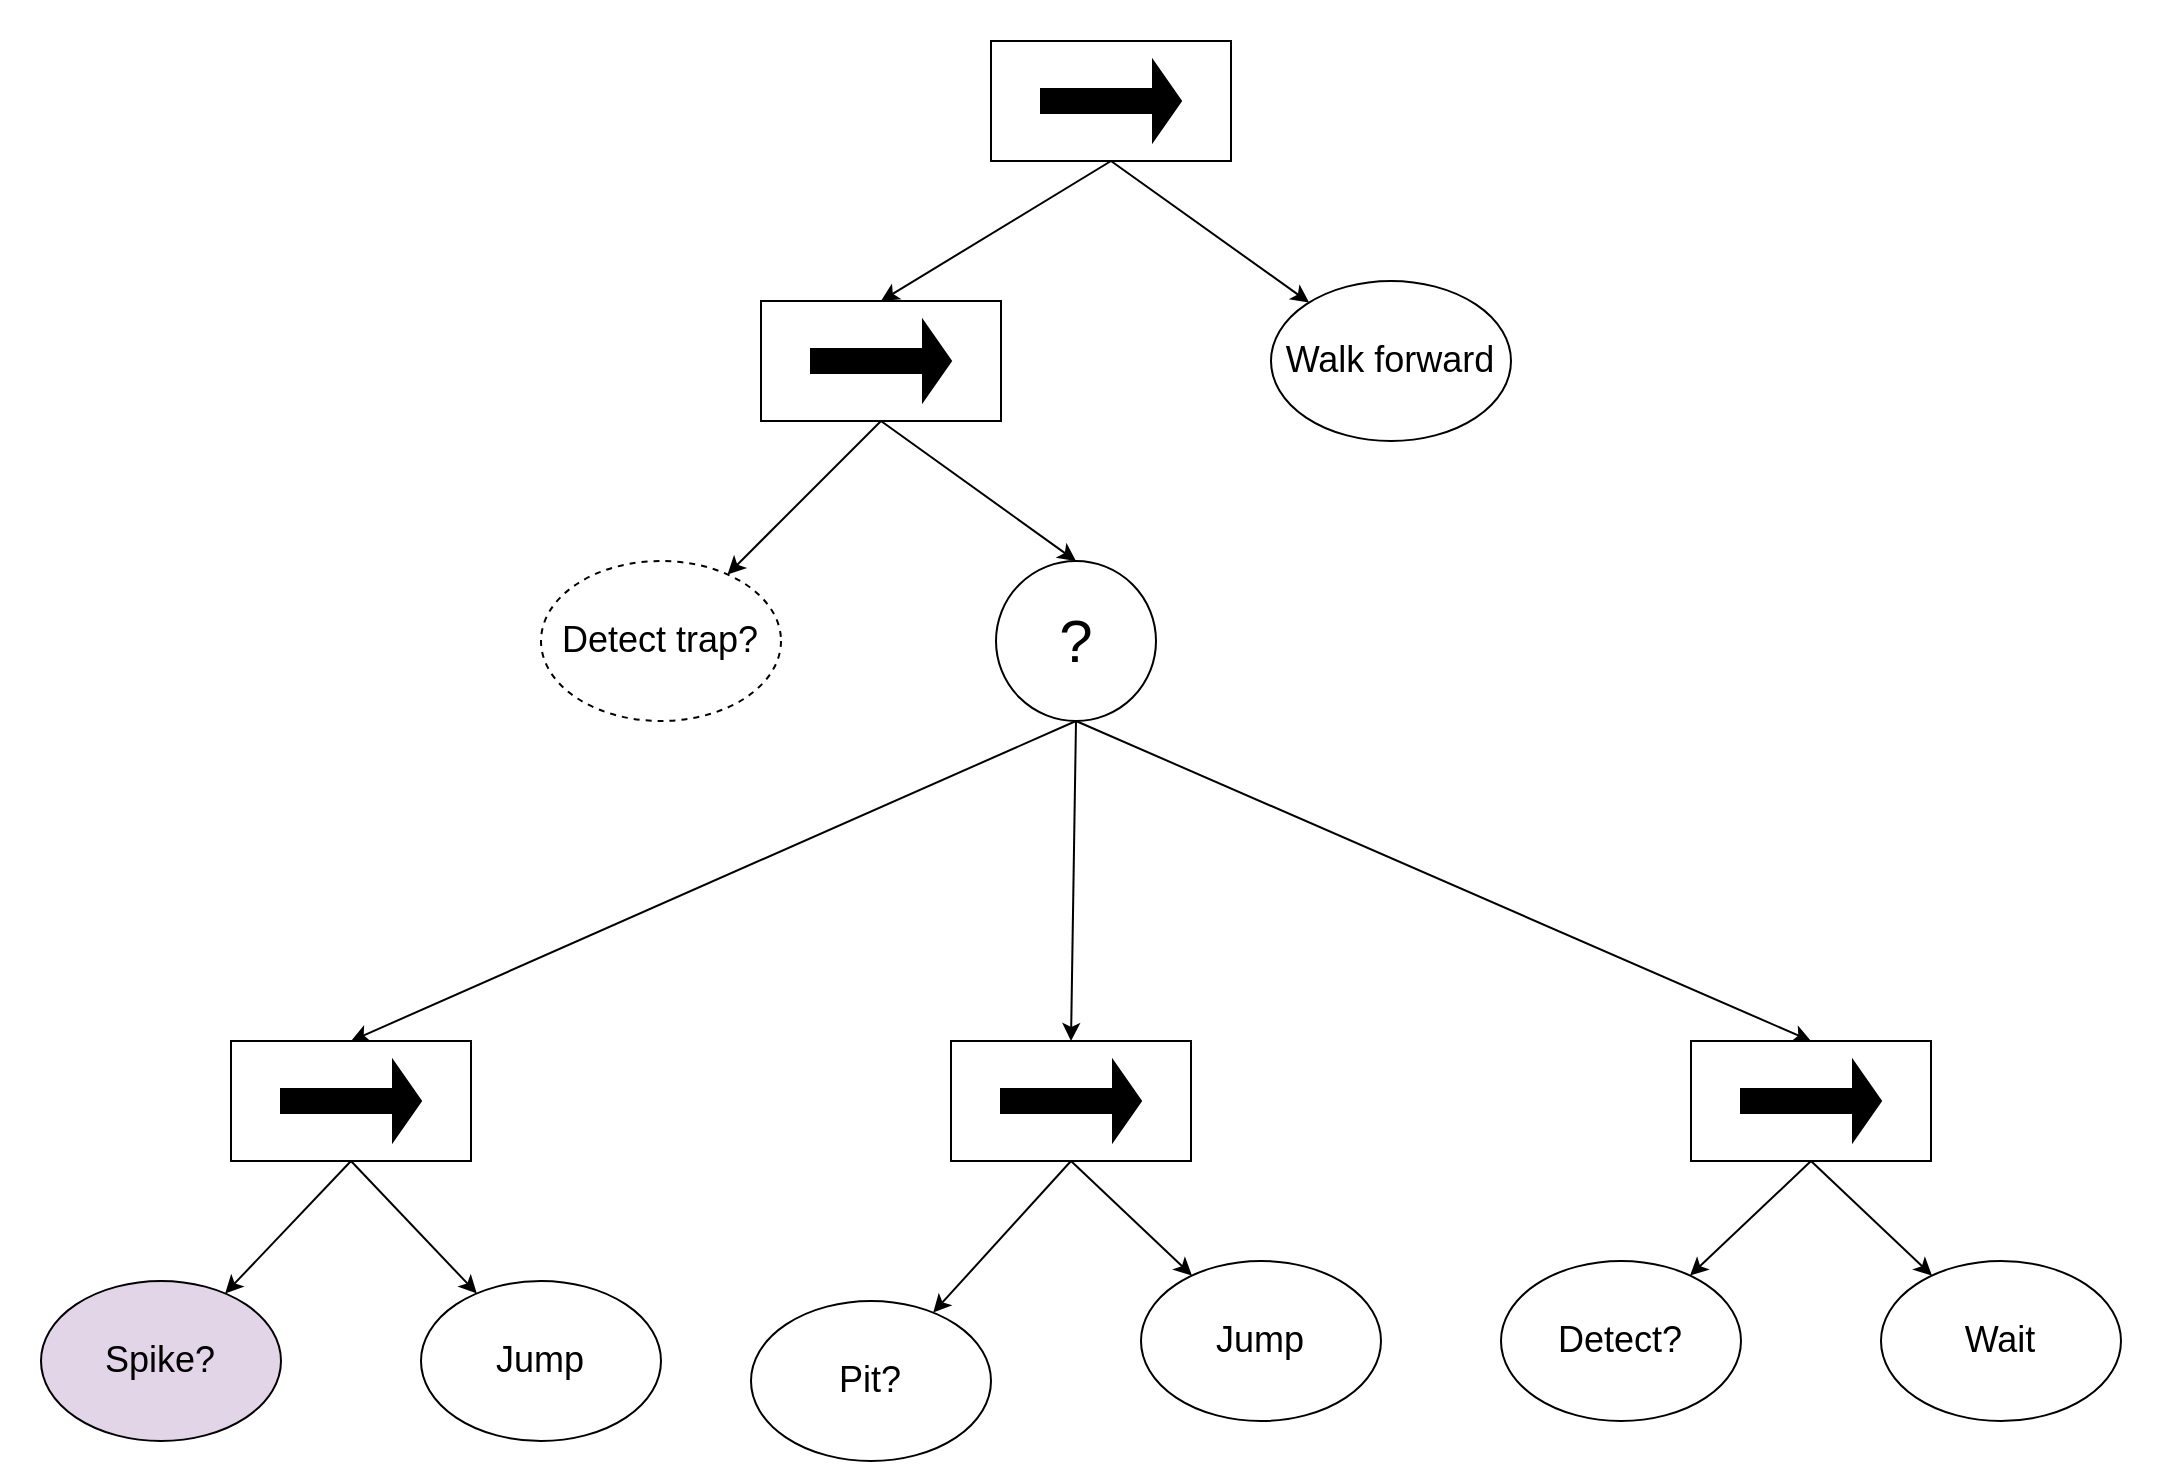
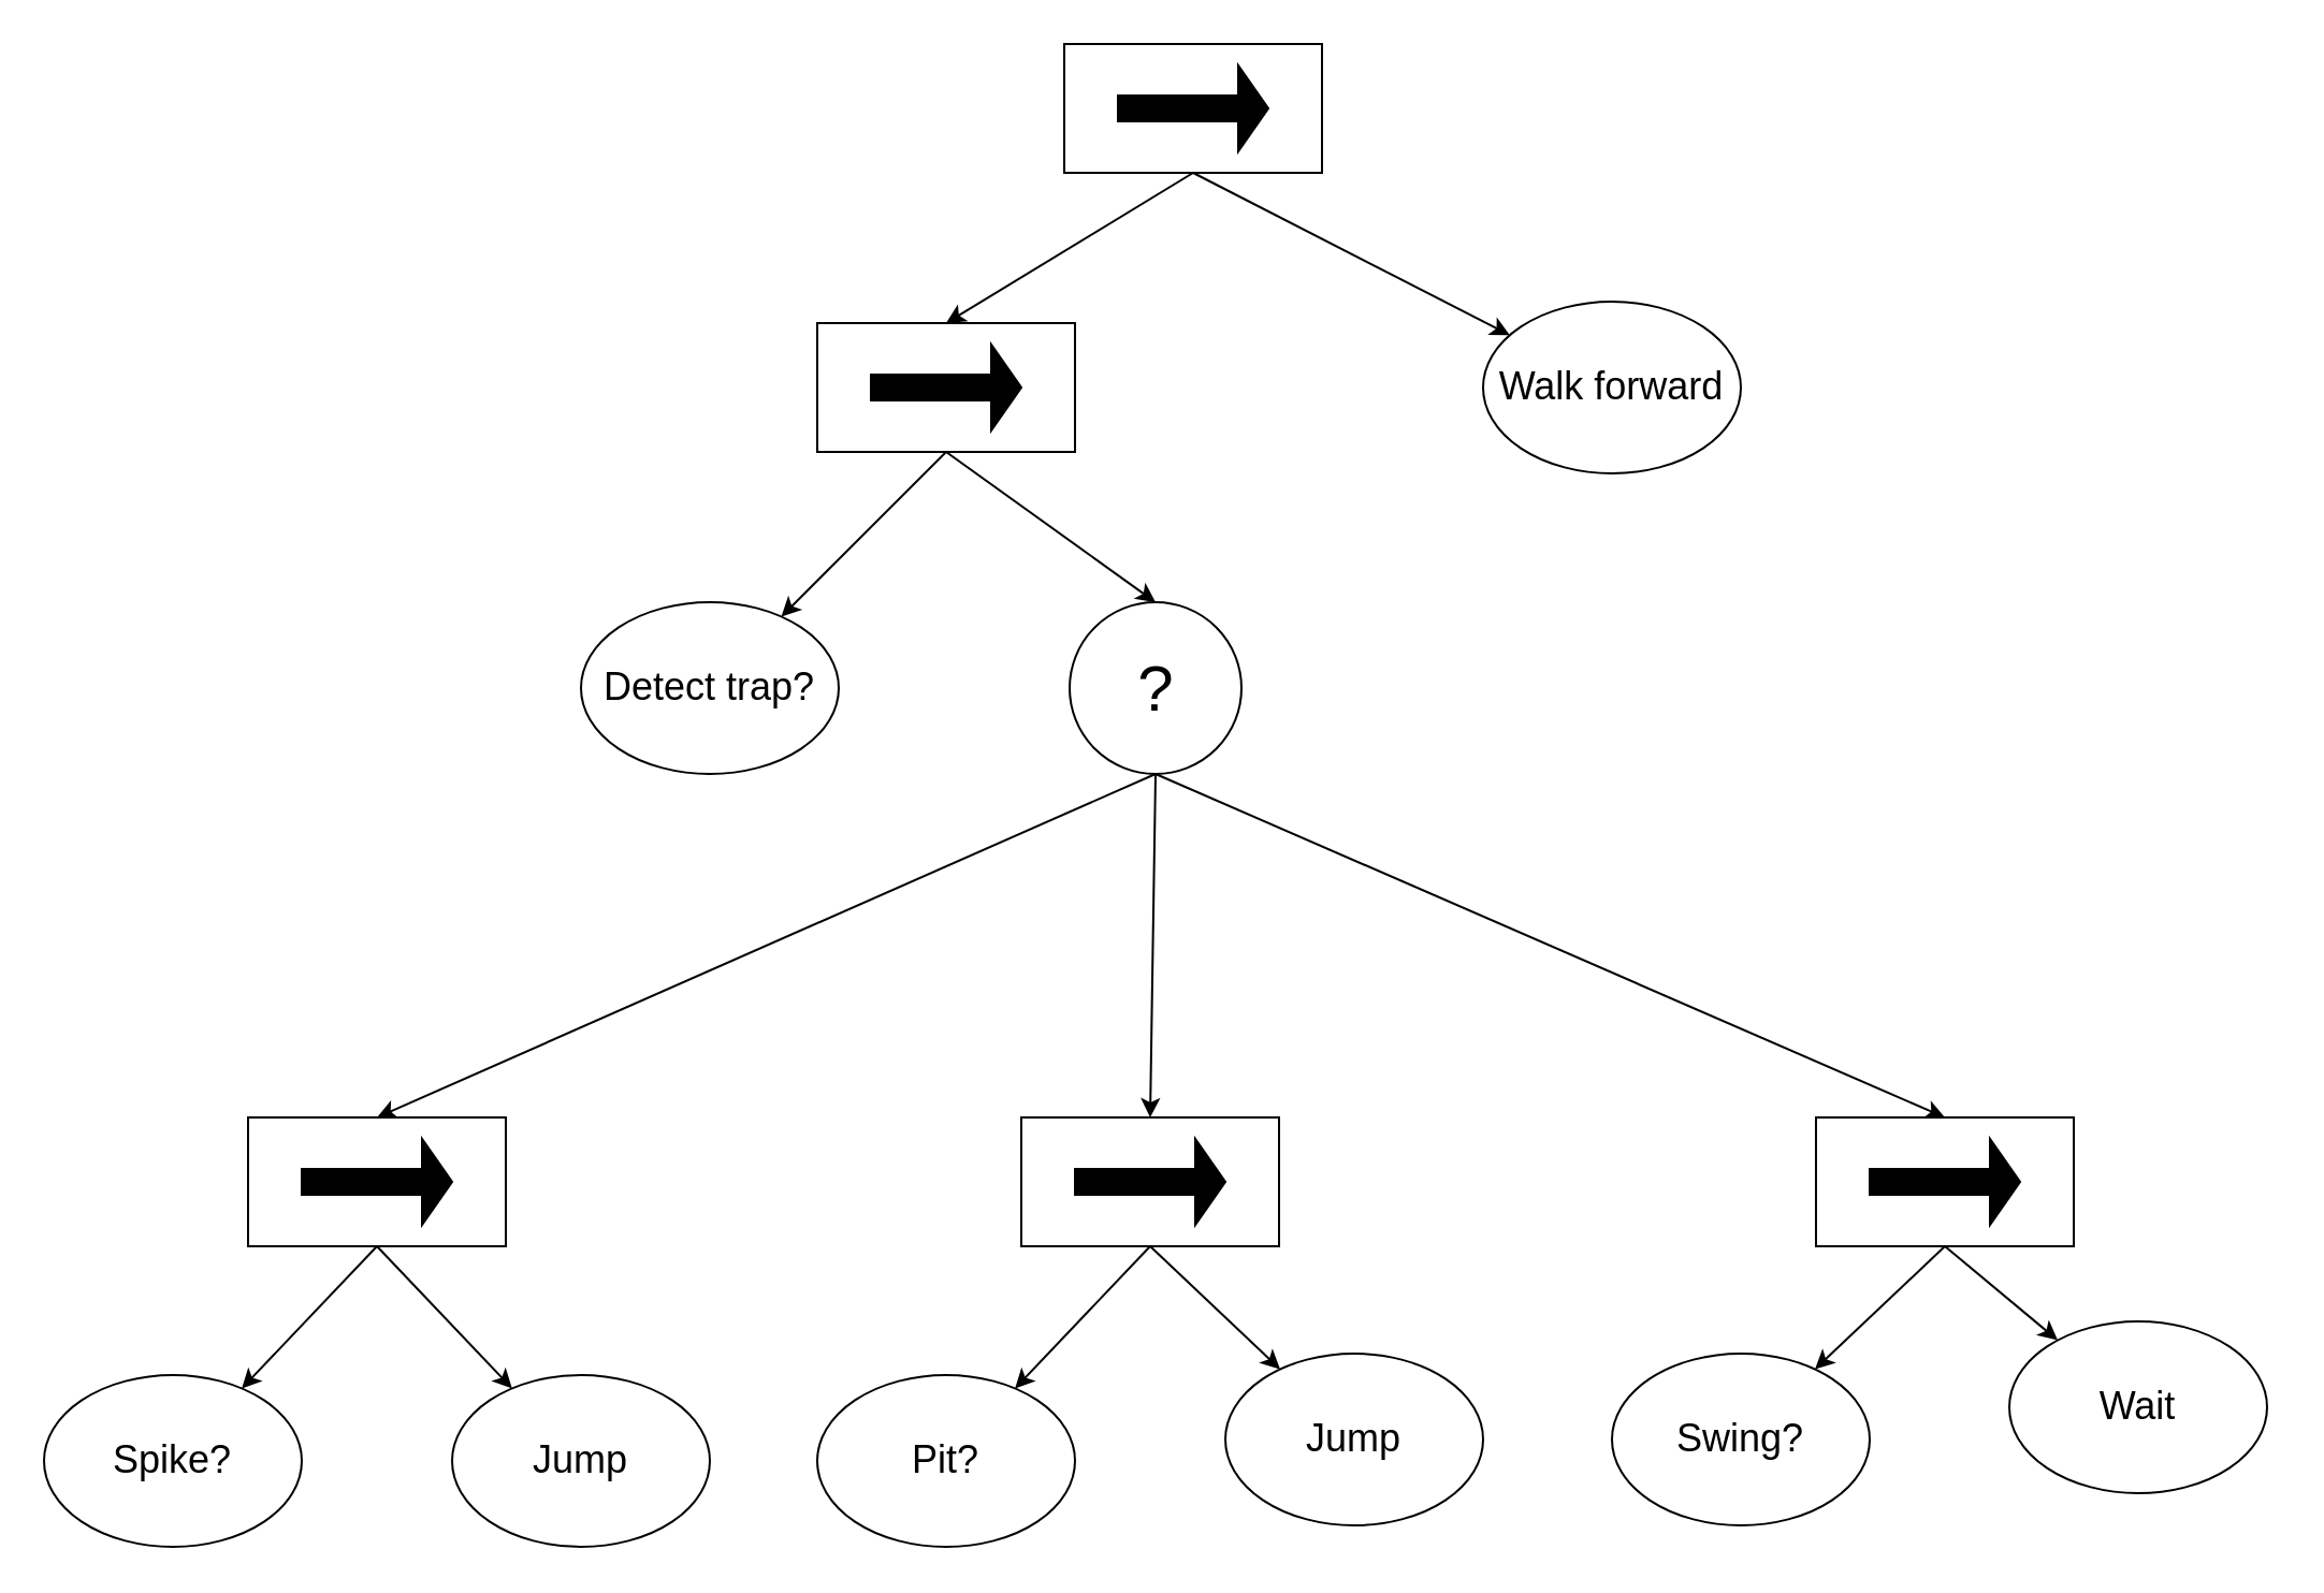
  <mxCell id="0" />
  <mxCell id="1" parent="0" />
  <mxCell id="2" style="rounded=0;orthogonalLoop=1;jettySize=auto;html=1;exitX=0.5;exitY=1;exitDx=0;exitDy=0;entryX=0.5;entryY=0;entryDx=0;entryDy=0;" parent="1" source="4" target="9" edge="1"><mxGeometry relative="1" as="geometry" /></mxCell>
  <mxCell id="3" style="edgeStyle=none;rounded=0;orthogonalLoop=1;jettySize=auto;html=1;exitX=0.5;exitY=1;exitDx=0;exitDy=0;" parent="1" source="4" target="27" edge="1"><mxGeometry relative="1" as="geometry" /></mxCell>
  <mxCell id="4" value="" style="rounded=0;whiteSpace=wrap;html=1;" parent="1" vertex="1"><mxGeometry x="380" y="150" width="120" height="60" as="geometry" /></mxCell>
  <mxCell id="5" value="" style="shape=singleArrow;whiteSpace=wrap;html=1;fillColor=#00000;" parent="1" vertex="1"><mxGeometry x="405" y="160" width="70" height="40" as="geometry" /></mxCell>
  <mxCell id="6" style="edgeStyle=none;rounded=0;orthogonalLoop=1;jettySize=auto;html=1;exitX=0.5;exitY=1;exitDx=0;exitDy=0;entryX=0.5;entryY=0;entryDx=0;entryDy=0;" parent="1" source="9" target="16" edge="1"><mxGeometry relative="1" as="geometry" /></mxCell>
  <mxCell id="7" style="edgeStyle=none;rounded=0;orthogonalLoop=1;jettySize=auto;html=1;exitX=0.5;exitY=1;exitDx=0;exitDy=0;entryX=0.5;entryY=0;entryDx=0;entryDy=0;" parent="1" source="9" target="20" edge="1"><mxGeometry relative="1" as="geometry" /></mxCell>
  <mxCell id="8" style="edgeStyle=none;rounded=0;orthogonalLoop=1;jettySize=auto;html=1;exitX=0.5;exitY=1;exitDx=0;exitDy=0;entryX=0.5;entryY=0;entryDx=0;entryDy=0;" parent="1" source="9" target="24" edge="1"><mxGeometry relative="1" as="geometry" /></mxCell>
  <mxCell id="9" value="&lt;font style=&quot;font-size: 30px&quot;&gt;?&lt;/font&gt;" style="ellipse;whiteSpace=wrap;html=1;aspect=fixed;fillColor=#FFFFFF;" parent="1" vertex="1"><mxGeometry x="497.5" y="280" width="80" height="80" as="geometry" /></mxCell>
  <mxCell id="10" style="edgeStyle=none;rounded=0;orthogonalLoop=1;jettySize=auto;html=1;exitX=0.5;exitY=1;exitDx=0;exitDy=0;entryX=0.5;entryY=0;entryDx=0;entryDy=0;" parent="1" source="12" target="4" edge="1"><mxGeometry relative="1" as="geometry" /></mxCell>
  <mxCell id="11" style="edgeStyle=none;rounded=0;orthogonalLoop=1;jettySize=auto;html=1;exitX=0.5;exitY=1;exitDx=0;exitDy=0;" parent="1" source="12" target="26" edge="1"><mxGeometry relative="1" as="geometry" /></mxCell>
  <mxCell id="12" value="" style="rounded=0;whiteSpace=wrap;html=1;" parent="1" vertex="1"><mxGeometry x="495" y="20" width="120" height="60" as="geometry" /></mxCell>
  <mxCell id="13" value="" style="shape=singleArrow;whiteSpace=wrap;html=1;fillColor=#00000;" parent="1" vertex="1"><mxGeometry x="520" y="30" width="70" height="40" as="geometry" /></mxCell>
  <mxCell id="14" style="edgeStyle=none;rounded=0;orthogonalLoop=1;jettySize=auto;html=1;exitX=0.5;exitY=1;exitDx=0;exitDy=0;" parent="1" source="16" target="29" edge="1"><mxGeometry relative="1" as="geometry" /></mxCell>
  <mxCell id="15" style="edgeStyle=none;rounded=0;orthogonalLoop=1;jettySize=auto;html=1;exitX=0.5;exitY=1;exitDx=0;exitDy=0;" parent="1" source="16" target="30" edge="1"><mxGeometry relative="1" as="geometry" /></mxCell>
  <mxCell id="16" value="" style="rounded=0;whiteSpace=wrap;html=1;" parent="1" vertex="1"><mxGeometry x="475" y="520" width="120" height="60" as="geometry" /></mxCell>
  <mxCell id="17" value="" style="shape=singleArrow;whiteSpace=wrap;html=1;fillColor=#00000;" parent="1" vertex="1"><mxGeometry x="500" y="530" width="70" height="40" as="geometry" /></mxCell>
  <mxCell id="18" style="edgeStyle=none;rounded=0;orthogonalLoop=1;jettySize=auto;html=1;exitX=0.5;exitY=1;exitDx=0;exitDy=0;" parent="1" source="20" target="33" edge="1"><mxGeometry relative="1" as="geometry" /></mxCell>
  <mxCell id="19" style="edgeStyle=none;rounded=0;orthogonalLoop=1;jettySize=auto;html=1;exitX=0.5;exitY=1;exitDx=0;exitDy=0;" parent="1" source="20" target="28" edge="1"><mxGeometry relative="1" as="geometry" /></mxCell>
  <mxCell id="20" value="" style="rounded=0;whiteSpace=wrap;html=1;" parent="1" vertex="1"><mxGeometry x="115" y="520" width="120" height="60" as="geometry" /></mxCell>
  <mxCell id="21" value="" style="shape=singleArrow;whiteSpace=wrap;html=1;fillColor=#00000;" parent="1" vertex="1"><mxGeometry x="140" y="530" width="70" height="40" as="geometry" /></mxCell>
  <mxCell id="22" style="edgeStyle=none;rounded=0;orthogonalLoop=1;jettySize=auto;html=1;exitX=0.5;exitY=1;exitDx=0;exitDy=0;" parent="1" source="24" target="32" edge="1"><mxGeometry relative="1" as="geometry" /></mxCell>
  <mxCell id="23" style="edgeStyle=none;rounded=0;orthogonalLoop=1;jettySize=auto;html=1;exitX=0.5;exitY=1;exitDx=0;exitDy=0;" parent="1" source="24" target="31" edge="1"><mxGeometry relative="1" as="geometry" /></mxCell>
  <mxCell id="24" value="" style="rounded=0;whiteSpace=wrap;html=1;" parent="1" vertex="1"><mxGeometry x="845" y="520" width="120" height="60" as="geometry" /></mxCell>
  <mxCell id="25" value="" style="shape=singleArrow;whiteSpace=wrap;html=1;fillColor=#00000;" parent="1" vertex="1"><mxGeometry x="870" y="530" width="70" height="40" as="geometry" /></mxCell>
- <mxCell id="26" value="&lt;font style=&quot;font-size: 18px&quot;&gt;Walk forward&lt;br&gt;&lt;/font&gt;" style="ellipse;whiteSpace=wrap;html=1;fillColor=#FFFFFF;" parent="1" vertex="1"><mxGeometry x="635" y="140" width="120" height="80" as="geometry" /></mxCell>
- <mxCell id="27" value="&lt;font style=&quot;font-size: 18px&quot;&gt;Detect trap?&lt;/font&gt;" style="ellipse;whiteSpace=wrap;html=1;fillColor=#FFFFFF;dashed=1;" parent="1" vertex="1"><mxGeometry x="270" y="280" width="120" height="80" as="geometry" /></mxCell>
+ <mxCell id="26" value="&lt;font style=&quot;font-size: 18px&quot;&gt;Walk forward&lt;br&gt;&lt;/font&gt;" style="ellipse;whiteSpace=wrap;html=1;fillColor=#FFFFFF;" parent="1" vertex="1"><mxGeometry x="690" y="140" width="120" height="80" as="geometry" /></mxCell>
+ <mxCell id="27" value="&lt;font style=&quot;font-size: 18px&quot;&gt;Detect trap?&lt;/font&gt;" style="ellipse;whiteSpace=wrap;html=1;fillColor=#FFFFFF;" parent="1" vertex="1"><mxGeometry x="270" y="280" width="120" height="80" as="geometry" /></mxCell>
  <mxCell id="28" value="&lt;font style=&quot;font-size: 18px&quot;&gt;Jump&lt;/font&gt;" style="ellipse;whiteSpace=wrap;html=1;fillColor=#FFFFFF;" parent="1" vertex="1"><mxGeometry x="210" y="640" width="120" height="80" as="geometry" /></mxCell>
- <mxCell id="29" value="&lt;font style=&quot;font-size: 18px&quot;&gt;Pit?&lt;/font&gt;" style="ellipse;whiteSpace=wrap;html=1;fillColor=#FFFFFF;" parent="1" vertex="1"><mxGeometry x="375" y="650" width="120" height="80" as="geometry" /></mxCell>
+ <mxCell id="29" value="&lt;font style=&quot;font-size: 18px&quot;&gt;Pit?&lt;/font&gt;" style="ellipse;whiteSpace=wrap;html=1;fillColor=#FFFFFF;" parent="1" vertex="1"><mxGeometry x="380" y="640" width="120" height="80" as="geometry" /></mxCell>
  <mxCell id="30" value="&lt;font style=&quot;font-size: 18px&quot;&gt;Jump&lt;/font&gt;" style="ellipse;whiteSpace=wrap;html=1;fillColor=#FFFFFF;" parent="1" vertex="1"><mxGeometry x="570" y="630" width="120" height="80" as="geometry" /></mxCell>
- <mxCell id="31" value="&lt;font style=&quot;font-size: 18px&quot;&gt;Wait&lt;/font&gt;" style="ellipse;whiteSpace=wrap;html=1;fillColor=#FFFFFF;" parent="1" vertex="1"><mxGeometry x="940" y="630" width="120" height="80" as="geometry" /></mxCell>
- <mxCell id="32" value="&lt;font style=&quot;font-size: 18px&quot;&gt;Detect?&lt;/font&gt;" style="ellipse;whiteSpace=wrap;html=1;fillColor=#FFFFFF;" parent="1" vertex="1"><mxGeometry x="750" y="630" width="120" height="80" as="geometry" /></mxCell>
- <mxCell id="33" value="&lt;font style=&quot;font-size: 18px&quot;&gt;Spike?&lt;/font&gt;" style="ellipse;whiteSpace=wrap;html=1;fillColor=#e1d5e7;" parent="1" vertex="1"><mxGeometry x="20" y="640" width="120" height="80" as="geometry" /></mxCell>
+ <mxCell id="31" value="&lt;font style=&quot;font-size: 18px&quot;&gt;Wait&lt;/font&gt;" style="ellipse;whiteSpace=wrap;html=1;fillColor=#FFFFFF;" parent="1" vertex="1"><mxGeometry x="935" y="615" width="120" height="80" as="geometry" /></mxCell>
+ <mxCell id="32" value="&lt;font style=&quot;font-size: 18px&quot;&gt;Swing?&lt;/font&gt;" style="ellipse;whiteSpace=wrap;html=1;fillColor=#FFFFFF;" parent="1" vertex="1"><mxGeometry x="750" y="630" width="120" height="80" as="geometry" /></mxCell>
+ <mxCell id="33" value="&lt;font style=&quot;font-size: 18px&quot;&gt;Spike?&lt;/font&gt;" style="ellipse;whiteSpace=wrap;html=1;fillColor=#FFFFFF;" parent="1" vertex="1"><mxGeometry x="20" y="640" width="120" height="80" as="geometry" /></mxCell>
